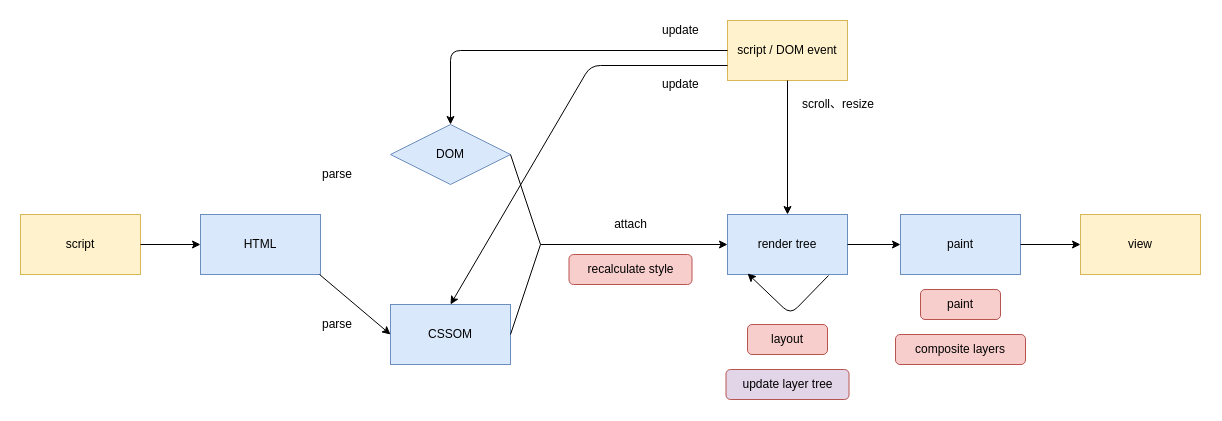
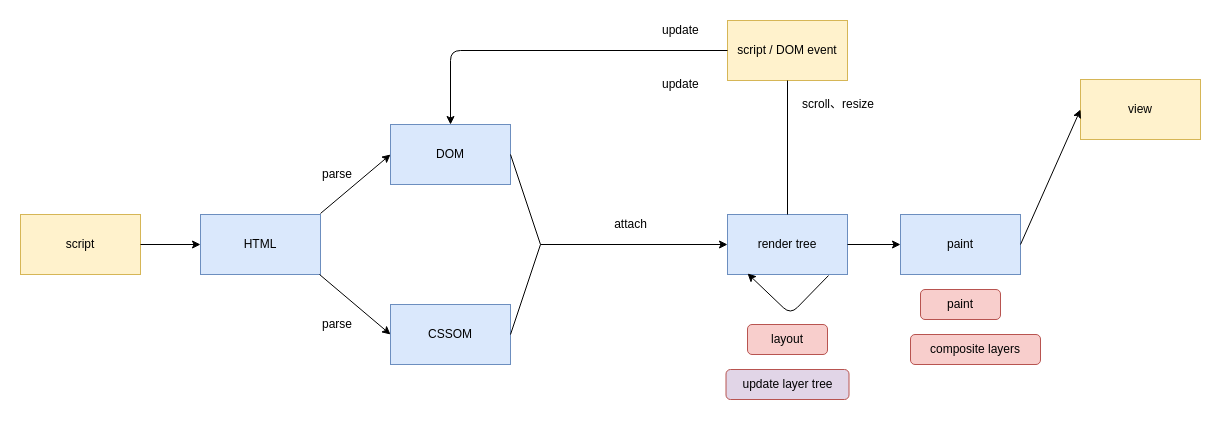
  <mxCell id="0" />
  <mxCell id="1" parent="0" />
  <mxCell id="2" value="script" style="rounded=0;whiteSpace=wrap;html=1;fillColor=#fff2cc;strokeColor=#d6b656;" parent="1" vertex="1"><mxGeometry x="20" y="214" width="120" height="60" as="geometry" /></mxCell>
  <mxCell id="3" value="HTML" style="rounded=0;whiteSpace=wrap;html=1;fillColor=#dae8fc;strokeColor=#6c8ebf;" parent="1" vertex="1"><mxGeometry x="200" y="214" width="120" height="60" as="geometry" /></mxCell>
- <mxCell id="4" value="DOM" style="rhombus;whiteSpace=wrap;html=1;fillColor=#dae8fc;strokeColor=#6c8ebf;" parent="1" vertex="1"><mxGeometry x="390" y="124" width="120" height="60" as="geometry" /></mxCell>
+ <mxCell id="4" value="DOM" style="rounded=0;whiteSpace=wrap;html=1;fillColor=#dae8fc;strokeColor=#6c8ebf;" parent="1" vertex="1"><mxGeometry x="390" y="124" width="120" height="60" as="geometry" /></mxCell>
  <mxCell id="5" value="CSSOM" style="rounded=0;whiteSpace=wrap;html=1;fillColor=#dae8fc;strokeColor=#6c8ebf;" parent="1" vertex="1"><mxGeometry x="390" y="304" width="120" height="60" as="geometry" /></mxCell>
  <mxCell id="6" value="render tree" style="rounded=0;whiteSpace=wrap;html=1;fillColor=#dae8fc;strokeColor=#6c8ebf;" parent="1" vertex="1"><mxGeometry x="727" y="214" width="120" height="60" as="geometry" /></mxCell>
  <mxCell id="7" value="paint" style="rounded=0;whiteSpace=wrap;html=1;fillColor=#dae8fc;strokeColor=#6c8ebf;" parent="1" vertex="1"><mxGeometry x="900" y="214" width="120" height="60" as="geometry" /></mxCell>
  <mxCell id="8" value="script / DOM event" style="rounded=0;whiteSpace=wrap;html=1;fillColor=#fff2cc;strokeColor=#d6b656;" parent="1" vertex="1"><mxGeometry x="727" y="20" width="120" height="60" as="geometry" /></mxCell>
  <mxCell id="9" value="" style="endArrow=classic;html=1;entryX=0;entryY=0.5;entryDx=0;entryDy=0;exitX=1;exitY=0.5;exitDx=0;exitDy=0;" parent="1" source="2" target="3" edge="1"><mxGeometry width="50" height="50" relative="1" as="geometry"><mxPoint x="20" y="594" as="sourcePoint" /><mxPoint x="70" y="544" as="targetPoint" /></mxGeometry></mxCell>
+ <mxCell id="10" value="" style="endArrow=classic;html=1;entryX=0;entryY=0.5;entryDx=0;entryDy=0;exitX=1;exitY=-0.017;exitDx=0;exitDy=0;exitPerimeter=0;" parent="1" source="3" target="4" edge="1"><mxGeometry width="50" height="50" relative="1" as="geometry"><mxPoint x="300" y="214" as="sourcePoint" /><mxPoint x="350" y="164" as="targetPoint" /></mxGeometry></mxCell>
  <mxCell id="11" value="" style="endArrow=classic;html=1;entryX=0;entryY=0.5;entryDx=0;entryDy=0;exitX=0.992;exitY=1;exitDx=0;exitDy=0;exitPerimeter=0;" parent="1" source="3" target="5" edge="1"><mxGeometry width="50" height="50" relative="1" as="geometry"><mxPoint x="310" y="294" as="sourcePoint" /><mxPoint x="290" y="364" as="targetPoint" /></mxGeometry></mxCell>
  <mxCell id="12" value="" style="endArrow=none;html=1;exitX=1;exitY=0.5;exitDx=0;exitDy=0;" parent="1" source="5" edge="1"><mxGeometry width="50" height="50" relative="1" as="geometry"><mxPoint x="560" y="394" as="sourcePoint" /><mxPoint x="540" y="244" as="targetPoint" /></mxGeometry></mxCell>
  <mxCell id="13" value="" style="endArrow=classic;html=1;entryX=0;entryY=0.5;entryDx=0;entryDy=0;" parent="1" target="6" edge="1"><mxGeometry width="50" height="50" relative="1" as="geometry"><mxPoint x="540" y="244" as="sourcePoint" /><mxPoint x="520" y="234" as="targetPoint" /></mxGeometry></mxCell>
  <mxCell id="14" value="" style="endArrow=none;html=1;exitX=1;exitY=0.5;exitDx=0;exitDy=0;" parent="1" source="4" edge="1"><mxGeometry width="50" height="50" relative="1" as="geometry"><mxPoint x="440" y="284" as="sourcePoint" /><mxPoint x="540" y="244" as="targetPoint" /></mxGeometry></mxCell>
  <mxCell id="15" value="" style="endArrow=classic;html=1;exitX=1;exitY=0.5;exitDx=0;exitDy=0;entryX=0;entryY=0.5;entryDx=0;entryDy=0;" parent="1" source="6" target="7" edge="1"><mxGeometry width="50" height="50" relative="1" as="geometry"><mxPoint x="740" y="384" as="sourcePoint" /><mxPoint x="790" y="334" as="targetPoint" /></mxGeometry></mxCell>
- <mxCell id="16" value="view" style="rounded=0;whiteSpace=wrap;html=1;fillColor=#fff2cc;strokeColor=#d6b656;" parent="1" vertex="1"><mxGeometry x="1080" y="214" width="120" height="60" as="geometry" /></mxCell>
+ <mxCell id="16" value="view" style="rounded=0;whiteSpace=wrap;html=1;fillColor=#fff2cc;strokeColor=#d6b656;" parent="1" vertex="1"><mxGeometry x="1080" y="79" width="120" height="60" as="geometry" /></mxCell>
  <mxCell id="17" value="" style="endArrow=classic;html=1;entryX=0;entryY=0.5;entryDx=0;entryDy=0;exitX=1;exitY=0.5;exitDx=0;exitDy=0;" parent="1" source="7" target="16" edge="1"><mxGeometry width="50" height="50" relative="1" as="geometry"><mxPoint x="870" y="424" as="sourcePoint" /><mxPoint x="920" y="374" as="targetPoint" /></mxGeometry></mxCell>
  <mxCell id="18" value="parse" style="text;html=1;resizable=0;points=[];autosize=1;align=left;verticalAlign=top;spacingTop=-4;" parent="1" vertex="1"><mxGeometry x="320" y="164" width="50" height="20" as="geometry" /></mxCell>
  <mxCell id="19" value="parse" style="text;html=1;resizable=0;points=[];autosize=1;align=left;verticalAlign=top;spacingTop=-4;" parent="1" vertex="1"><mxGeometry x="320" y="314" width="50" height="20" as="geometry" /></mxCell>
  <mxCell id="20" value="" style="endArrow=classic;html=1;entryX=0.5;entryY=0;entryDx=0;entryDy=0;exitX=0;exitY=0.5;exitDx=0;exitDy=0;" parent="1" source="8" target="4" edge="1"><mxGeometry width="50" height="50" relative="1" as="geometry"><mxPoint x="400" y="44" as="sourcePoint" /><mxPoint x="450" y="-6" as="targetPoint" /><Array as="points"><mxPoint x="450" y="50" /></Array></mxGeometry></mxCell>
- <mxCell id="21" value="" style="endArrow=classic;html=1;exitX=0;exitY=0.75;exitDx=0;exitDy=0;entryX=0.5;entryY=0;entryDx=0;entryDy=0;" parent="1" source="8" target="5" edge="1"><mxGeometry width="50" height="50" relative="1" as="geometry"><mxPoint x="310" y="4" as="sourcePoint" /><mxPoint x="360" y="-46" as="targetPoint" /><Array as="points"><mxPoint x="590" y="65" /></Array></mxGeometry></mxCell>
  <mxCell id="22" value="update" style="text;html=1;resizable=0;points=[];autosize=1;align=left;verticalAlign=top;spacingTop=-4;" parent="1" vertex="1"><mxGeometry x="660" y="20" width="50" height="20" as="geometry" /></mxCell>
  <mxCell id="23" value="update" style="text;html=1;resizable=0;points=[];autosize=1;align=left;verticalAlign=top;spacingTop=-4;" parent="1" vertex="1"><mxGeometry x="660" y="74" width="50" height="20" as="geometry" /></mxCell>
- <mxCell id="24" value="" style="endArrow=classic;html=1;exitX=0.5;exitY=1;exitDx=0;exitDy=0;entryX=0.5;entryY=0;entryDx=0;entryDy=0;" parent="1" source="8" target="6" edge="1"><mxGeometry width="50" height="50" relative="1" as="geometry"><mxPoint x="800" y="114" as="sourcePoint" /><mxPoint x="850" y="64" as="targetPoint" /></mxGeometry></mxCell>
+ <mxCell id="24" value="" style="endArrow=none;html=1;exitX=0.5;exitY=1;exitDx=0;exitDy=0;entryX=0.5;entryY=0;entryDx=0;entryDy=0;" parent="1" source="8" target="6" edge="1"><mxGeometry width="50" height="50" relative="1" as="geometry"><mxPoint x="800" y="114" as="sourcePoint" /><mxPoint x="850" y="64" as="targetPoint" /></mxGeometry></mxCell>
  <mxCell id="25" value="scroll、resize" style="text;html=1;resizable=0;points=[];autosize=1;align=left;verticalAlign=top;spacingTop=-4;" parent="1" vertex="1"><mxGeometry x="800" y="94" width="90" height="20" as="geometry" /></mxCell>
  <mxCell id="26" value="&lt;div style=&quot;text-align: center&quot;&gt;&lt;span&gt;attach&lt;/span&gt;&lt;/div&gt;" style="text;html=1;resizable=0;points=[];autosize=1;align=center;verticalAlign=top;spacingTop=-4;" parent="1" vertex="1"><mxGeometry x="605" y="214" width="50" height="20" as="geometry" /></mxCell>
- <mxCell id="27" value="&lt;span&gt;recalculate style&lt;/span&gt;" style="rounded=1;whiteSpace=wrap;html=1;fillColor=#f8cecc;strokeColor=#b85450;" parent="1" vertex="1"><mxGeometry x="568.5" y="254" width="123" height="30" as="geometry" /></mxCell>
  <mxCell id="28" value="&lt;span&gt;update layer tree&lt;/span&gt;" style="rounded=1;whiteSpace=wrap;html=1;fillColor=#e1d5e7;strokeColor=#b85450;" parent="1" vertex="1"><mxGeometry x="725.5" y="369" width="123" height="30" as="geometry" /></mxCell>
  <mxCell id="29" value="&lt;span&gt;layout&lt;/span&gt;" style="rounded=1;whiteSpace=wrap;html=1;fillColor=#f8cecc;strokeColor=#b85450;" parent="1" vertex="1"><mxGeometry x="747" y="324" width="80" height="30" as="geometry" /></mxCell>
- <mxCell id="30" value="&lt;span&gt;composite layers&lt;/span&gt;&lt;br&gt;" style="rounded=1;whiteSpace=wrap;html=1;fillColor=#f8cecc;strokeColor=#b85450;" parent="1" vertex="1"><mxGeometry x="895" y="334" width="130" height="30" as="geometry" /></mxCell>
+ <mxCell id="30" value="&lt;span&gt;composite layers&lt;/span&gt;&lt;br&gt;" style="rounded=1;whiteSpace=wrap;html=1;fillColor=#f8cecc;strokeColor=#b85450;" parent="1" vertex="1"><mxGeometry x="910" y="334" width="130" height="30" as="geometry" /></mxCell>
  <mxCell id="31" value="paint" style="rounded=1;whiteSpace=wrap;html=1;fillColor=#f8cecc;strokeColor=#b85450;" parent="1" vertex="1"><mxGeometry x="920" y="289" width="80" height="30" as="geometry" /></mxCell>
  <mxCell id="32" value="" style="endArrow=classic;html=1;exitX=0.842;exitY=1.017;exitDx=0;exitDy=0;exitPerimeter=0;entryX=0.167;entryY=0.983;entryDx=0;entryDy=0;entryPerimeter=0;" parent="1" source="6" target="6" edge="1"><mxGeometry width="50" height="50" relative="1" as="geometry"><mxPoint x="830" y="354" as="sourcePoint" /><mxPoint x="750" y="304" as="targetPoint" /><Array as="points"><mxPoint x="790" y="314" /></Array></mxGeometry></mxCell>
